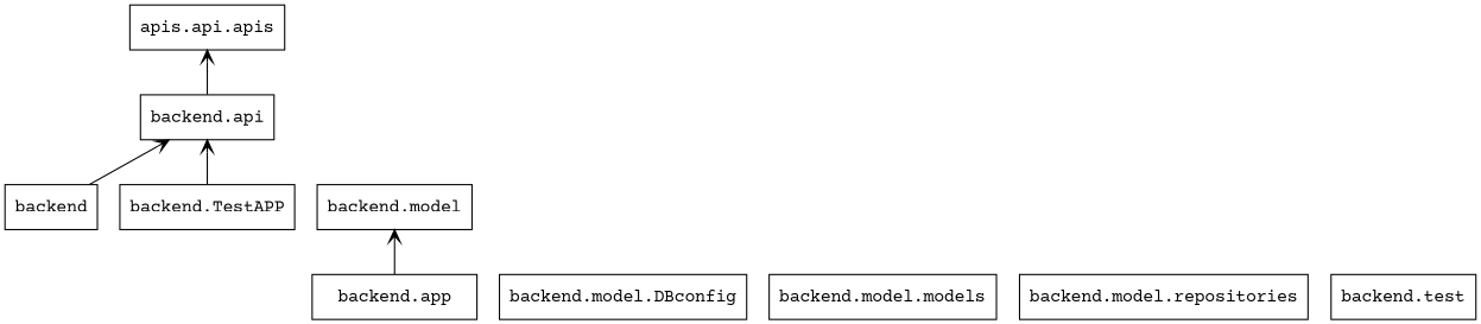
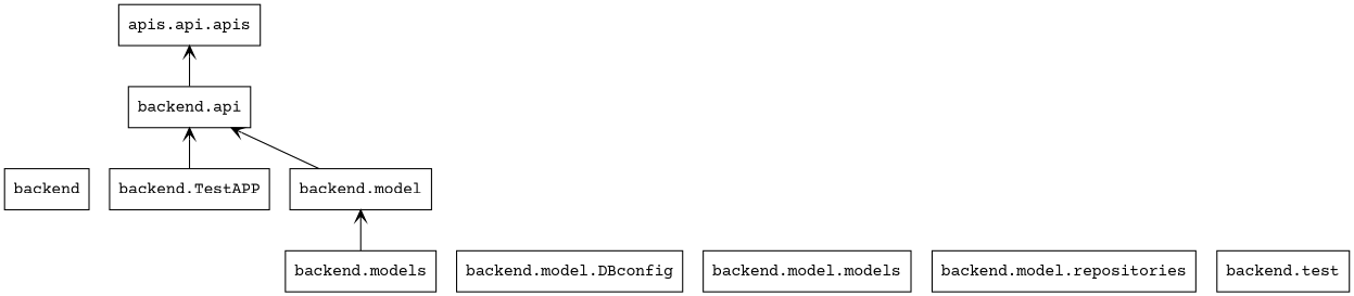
  digraph {
    fontname="Courier Prime"
    rankdir=BT
    node [color=black fontname="Courier Prime" shape=box style=solid]
    edge [arrowhead=open arrowtail=none fontname="Courier Prime"]
    n1 [label=backend]
    n2 [label="backend.TestAPP"]
    n3 [label="backend.api"]
-   n4 [label="backend.app"]
+   n4 [label="backend.models"]
    n5 [label="backend.model"]
    n6 [label="apis.api.apis"]
    n7 [label="backend.model.DBconfig"]
    n8 [label="backend.model.models"]
    n9 [label="backend.model.repositories"]
    n10 [label="backend.test"]
    n2 -> n3
    n3 -> n6
    n4 -> n5
-   n1 -> n3
+   n5 -> n3
  }
